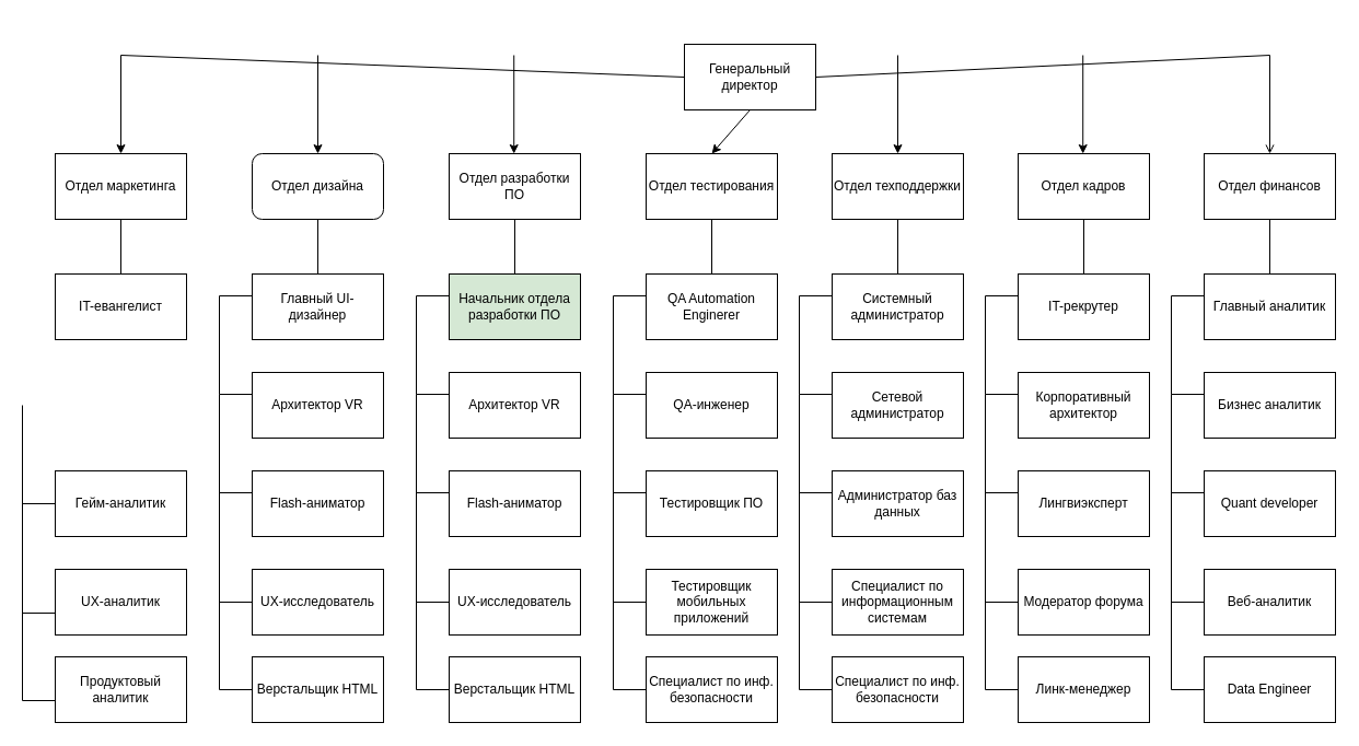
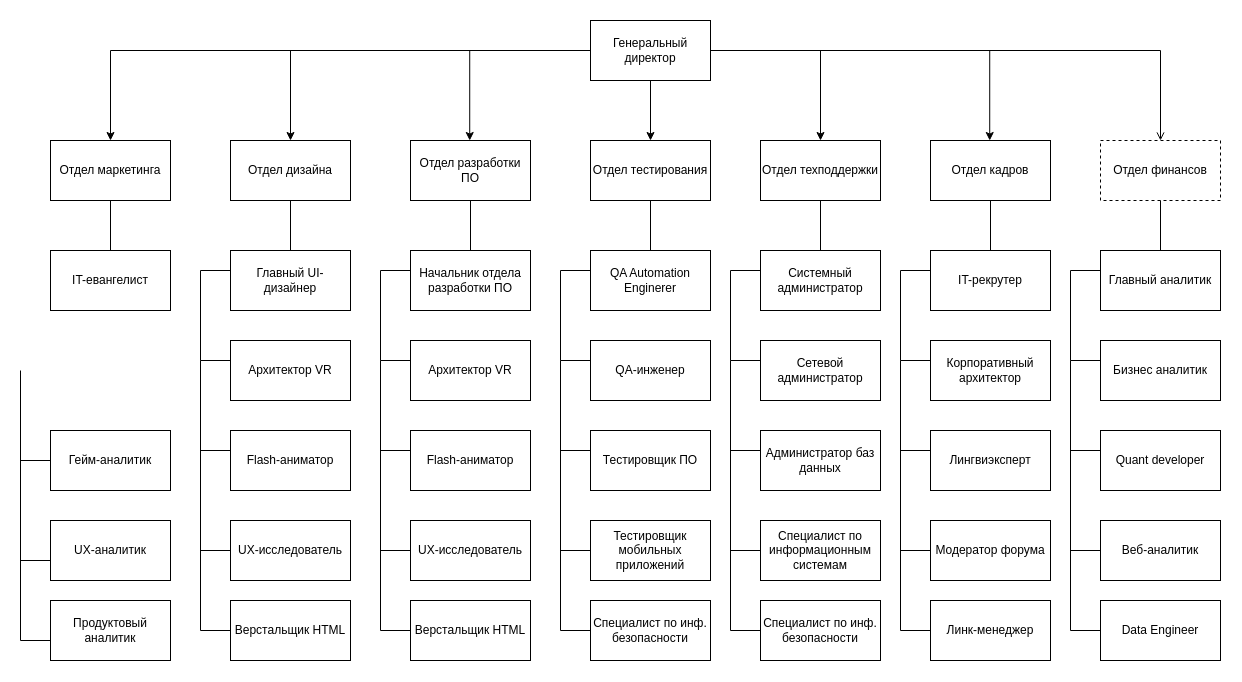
  <mxCell id="0" />
  <mxCell id="1" parent="0" />
- <mxCell id="2" value="Генеральный директор" style="rounded=0;whiteSpace=wrap;html=1;" vertex="1" parent="1"><mxGeometry x="625" y="40" width="120" height="60" as="geometry" /></mxCell>
+ <mxCell id="2" value="Генеральный директор" style="rounded=0;whiteSpace=wrap;html=1;" vertex="1" parent="1"><mxGeometry x="590" y="20" width="120" height="60" as="geometry" /></mxCell>
  <mxCell id="3" value="Отдел маркетинга" style="rounded=0;whiteSpace=wrap;html=1;" vertex="1" parent="1"><mxGeometry x="50" y="140" width="120" height="60" as="geometry" /></mxCell>
  <mxCell id="4" value="IT-евангелист" style="rounded=0;whiteSpace=wrap;html=1;" vertex="1" parent="1"><mxGeometry x="50" y="250" width="120" height="60" as="geometry" /></mxCell>
  <mxCell id="5" value="Гейм-аналитик" style="rounded=0;whiteSpace=wrap;html=1;" vertex="1" parent="1"><mxGeometry x="50" y="430" width="120" height="60" as="geometry" /></mxCell>
  <mxCell id="6" value="UX-аналитик" style="rounded=0;whiteSpace=wrap;html=1;" vertex="1" parent="1"><mxGeometry x="50" y="520" width="120" height="60" as="geometry" /></mxCell>
  <mxCell id="7" value="Продуктовый аналитик" style="rounded=0;whiteSpace=wrap;html=1;" vertex="1" parent="1"><mxGeometry x="50" y="600" width="120" height="60" as="geometry" /></mxCell>
- <mxCell id="8" value="Отдел дизайна" style="whiteSpace=wrap;html=1;rounded=1;" vertex="1" parent="1"><mxGeometry x="230" y="140" width="120" height="60" as="geometry" /></mxCell>
+ <mxCell id="8" value="Отдел дизайна" style="rounded=0;whiteSpace=wrap;html=1;" vertex="1" parent="1"><mxGeometry x="230" y="140" width="120" height="60" as="geometry" /></mxCell>
  <mxCell id="9" value="Главный UI-дизайнер" style="rounded=0;whiteSpace=wrap;html=1;" vertex="1" parent="1"><mxGeometry x="230" y="250" width="120" height="60" as="geometry" /></mxCell>
  <mxCell id="10" value="Архитектор VR" style="rounded=0;whiteSpace=wrap;html=1;" vertex="1" parent="1"><mxGeometry x="230" y="340" width="120" height="60" as="geometry" /></mxCell>
  <mxCell id="11" value="Flash-аниматор" style="rounded=0;whiteSpace=wrap;html=1;" vertex="1" parent="1"><mxGeometry x="230" y="430" width="120" height="60" as="geometry" /></mxCell>
  <mxCell id="12" value="UX-исследователь" style="rounded=0;whiteSpace=wrap;html=1;" vertex="1" parent="1"><mxGeometry x="230" y="520" width="120" height="60" as="geometry" /></mxCell>
  <mxCell id="13" value="Верстальщик HTML" style="rounded=0;whiteSpace=wrap;html=1;" vertex="1" parent="1"><mxGeometry x="230" y="600" width="120" height="60" as="geometry" /></mxCell>
  <mxCell id="14" value="Отдел разработки ПО" style="rounded=0;whiteSpace=wrap;html=1;" vertex="1" parent="1"><mxGeometry x="410" y="140" width="120" height="60" as="geometry" /></mxCell>
- <mxCell id="15" value="Начальник отдела разработки ПО" style="rounded=0;whiteSpace=wrap;html=1;fillColor=#d5e8d4;" vertex="1" parent="1"><mxGeometry x="410" y="250" width="120" height="60" as="geometry" /></mxCell>
+ <mxCell id="15" value="Начальник отдела разработки ПО" style="rounded=0;whiteSpace=wrap;html=1;" vertex="1" parent="1"><mxGeometry x="410" y="250" width="120" height="60" as="geometry" /></mxCell>
  <mxCell id="16" value="Архитектор VR" style="rounded=0;whiteSpace=wrap;html=1;" vertex="1" parent="1"><mxGeometry x="410" y="340" width="120" height="60" as="geometry" /></mxCell>
  <mxCell id="17" value="Flash-аниматор" style="rounded=0;whiteSpace=wrap;html=1;" vertex="1" parent="1"><mxGeometry x="410" y="430" width="120" height="60" as="geometry" /></mxCell>
  <mxCell id="18" value="UX-исследователь" style="rounded=0;whiteSpace=wrap;html=1;" vertex="1" parent="1"><mxGeometry x="410" y="520" width="120" height="60" as="geometry" /></mxCell>
  <mxCell id="19" value="Верстальщик HTML" style="rounded=0;whiteSpace=wrap;html=1;" vertex="1" parent="1"><mxGeometry x="410" y="600" width="120" height="60" as="geometry" /></mxCell>
  <mxCell id="20" value="Отдел тестирования" style="rounded=0;whiteSpace=wrap;html=1;" vertex="1" parent="1"><mxGeometry x="590" y="140" width="120" height="60" as="geometry" /></mxCell>
  <mxCell id="21" value="QA Automation Enginerer" style="rounded=0;whiteSpace=wrap;html=1;" vertex="1" parent="1"><mxGeometry x="590" y="250" width="120" height="60" as="geometry" /></mxCell>
  <mxCell id="22" value="QA-инженер" style="rounded=0;whiteSpace=wrap;html=1;" vertex="1" parent="1"><mxGeometry x="590" y="340" width="120" height="60" as="geometry" /></mxCell>
  <mxCell id="23" value="Тестировщик ПО" style="rounded=0;whiteSpace=wrap;html=1;" vertex="1" parent="1"><mxGeometry x="590" y="430" width="120" height="60" as="geometry" /></mxCell>
  <mxCell id="24" value="Тестировщик мобильных приложений" style="rounded=0;whiteSpace=wrap;html=1;" vertex="1" parent="1"><mxGeometry x="590" y="520" width="120" height="60" as="geometry" /></mxCell>
  <mxCell id="25" value="Специалист по инф. безопасности" style="rounded=0;whiteSpace=wrap;html=1;" vertex="1" parent="1"><mxGeometry x="590" y="600" width="120" height="60" as="geometry" /></mxCell>
  <mxCell id="26" value="Отдел техподдержки" style="rounded=0;whiteSpace=wrap;html=1;" vertex="1" parent="1"><mxGeometry x="760" y="140" width="120" height="60" as="geometry" /></mxCell>
  <mxCell id="27" value="Системный администратор" style="rounded=0;whiteSpace=wrap;html=1;" vertex="1" parent="1"><mxGeometry x="760" y="250" width="120" height="60" as="geometry" /></mxCell>
  <mxCell id="28" value="Сетевой администратор" style="rounded=0;whiteSpace=wrap;html=1;" vertex="1" parent="1"><mxGeometry x="760" y="340" width="120" height="60" as="geometry" /></mxCell>
  <mxCell id="29" value="Администратор баз данных" style="rounded=0;whiteSpace=wrap;html=1;" vertex="1" parent="1"><mxGeometry x="760" y="430" width="120" height="60" as="geometry" /></mxCell>
  <mxCell id="30" value="Специалист по информационным системам" style="rounded=0;whiteSpace=wrap;html=1;" vertex="1" parent="1"><mxGeometry x="760" y="520" width="120" height="60" as="geometry" /></mxCell>
  <mxCell id="31" value="Специалист по инф. безопасности" style="rounded=0;whiteSpace=wrap;html=1;" vertex="1" parent="1"><mxGeometry x="760" y="600" width="120" height="60" as="geometry" /></mxCell>
  <mxCell id="32" value="Отдел кадров" style="rounded=0;whiteSpace=wrap;html=1;" vertex="1" parent="1"><mxGeometry x="930" y="140" width="120" height="60" as="geometry" /></mxCell>
  <mxCell id="33" value="IT-рекрутер" style="rounded=0;whiteSpace=wrap;html=1;" vertex="1" parent="1"><mxGeometry x="930" y="250" width="120" height="60" as="geometry" /></mxCell>
  <mxCell id="34" value="Корпоративный архитектор" style="rounded=0;whiteSpace=wrap;html=1;" vertex="1" parent="1"><mxGeometry x="930" y="340" width="120" height="60" as="geometry" /></mxCell>
  <mxCell id="35" value="Лингвиэксперт" style="rounded=0;whiteSpace=wrap;html=1;" vertex="1" parent="1"><mxGeometry x="930" y="430" width="120" height="60" as="geometry" /></mxCell>
  <mxCell id="36" value="Модератор форума" style="rounded=0;whiteSpace=wrap;html=1;" vertex="1" parent="1"><mxGeometry x="930" y="520" width="120" height="60" as="geometry" /></mxCell>
  <mxCell id="37" value="Линк-менеджер" style="rounded=0;whiteSpace=wrap;html=1;" vertex="1" parent="1"><mxGeometry x="930" y="600" width="120" height="60" as="geometry" /></mxCell>
- <mxCell id="38" value="Отдел финансов" style="rounded=0;whiteSpace=wrap;html=1;" vertex="1" parent="1"><mxGeometry x="1100" y="140" width="120" height="60" as="geometry" /></mxCell>
+ <mxCell id="38" value="Отдел финансов" style="rounded=0;whiteSpace=wrap;html=1;dashed=1;" vertex="1" parent="1"><mxGeometry x="1100" y="140" width="120" height="60" as="geometry" /></mxCell>
  <mxCell id="39" value="Главный аналитик" style="rounded=0;whiteSpace=wrap;html=1;" vertex="1" parent="1"><mxGeometry x="1100" y="250" width="120" height="60" as="geometry" /></mxCell>
  <mxCell id="40" value="Бизнес аналитик" style="rounded=0;whiteSpace=wrap;html=1;" vertex="1" parent="1"><mxGeometry x="1100" y="340" width="120" height="60" as="geometry" /></mxCell>
  <mxCell id="41" value="Quant developer" style="rounded=0;whiteSpace=wrap;html=1;" vertex="1" parent="1"><mxGeometry x="1100" y="430" width="120" height="60" as="geometry" /></mxCell>
  <mxCell id="42" value="Веб-аналитик" style="rounded=0;whiteSpace=wrap;html=1;" vertex="1" parent="1"><mxGeometry x="1100" y="520" width="120" height="60" as="geometry" /></mxCell>
  <mxCell id="43" value="Data Engineer" style="rounded=0;whiteSpace=wrap;html=1;" vertex="1" parent="1"><mxGeometry x="1100" y="600" width="120" height="60" as="geometry" /></mxCell>
  <mxCell id="44" value="" style="endArrow=none;html=1;rounded=0;entryX=0.5;entryY=1;entryDx=0;entryDy=0;exitX=0.5;exitY=0;exitDx=0;exitDy=0;" edge="1" parent="1" source="4" target="3"><mxGeometry width="50" height="50" relative="1" as="geometry"><mxPoint x="870" y="400" as="sourcePoint" /><mxPoint x="920" y="350" as="targetPoint" /></mxGeometry></mxCell>
  <mxCell id="45" value="" style="endArrow=none;html=1;rounded=0;exitX=0;exitY=0.5;exitDx=0;exitDy=0;" edge="1" parent="1" source="5"><mxGeometry width="50" height="50" relative="1" as="geometry"><mxPoint x="870" y="400" as="sourcePoint" /><mxPoint x="20" y="370" as="targetPoint" /><Array as="points"><mxPoint x="20" y="460" /></Array></mxGeometry></mxCell>
  <mxCell id="46" value="" style="endArrow=none;html=1;rounded=0;exitX=0;exitY=0.5;exitDx=0;exitDy=0;" edge="1" parent="1"><mxGeometry width="50" height="50" relative="1" as="geometry"><mxPoint x="50" y="640" as="sourcePoint" /><mxPoint x="20" y="550" as="targetPoint" /><Array as="points"><mxPoint x="20" y="640" /></Array></mxGeometry></mxCell>
  <mxCell id="47" value="" style="endArrow=none;html=1;rounded=0;exitX=0;exitY=0.5;exitDx=0;exitDy=0;" edge="1" parent="1"><mxGeometry width="50" height="50" relative="1" as="geometry"><mxPoint x="50" y="560" as="sourcePoint" /><mxPoint x="20" y="450" as="targetPoint" /><Array as="points"><mxPoint x="20" y="560" /></Array></mxGeometry></mxCell>
  <mxCell id="48" value="" style="endArrow=none;html=1;rounded=0;entryX=0;entryY=0.5;entryDx=0;entryDy=0;exitX=0;exitY=0.5;exitDx=0;exitDy=0;" edge="1" parent="1"><mxGeometry width="50" height="50" relative="1" as="geometry"><mxPoint x="230" y="360" as="sourcePoint" /><mxPoint x="230" y="270" as="targetPoint" /><Array as="points"><mxPoint x="200" y="360" /><mxPoint x="200" y="270" /></Array></mxGeometry></mxCell>
  <mxCell id="49" value="" style="endArrow=none;html=1;rounded=0;exitX=0;exitY=0.5;exitDx=0;exitDy=0;" edge="1" parent="1"><mxGeometry width="50" height="50" relative="1" as="geometry"><mxPoint x="230" y="450" as="sourcePoint" /><mxPoint x="200" y="360" as="targetPoint" /><Array as="points"><mxPoint x="200" y="450" /></Array></mxGeometry></mxCell>
  <mxCell id="50" value="" style="endArrow=none;html=1;rounded=0;exitX=0;exitY=0.5;exitDx=0;exitDy=0;" edge="1" parent="1"><mxGeometry width="50" height="50" relative="1" as="geometry"><mxPoint x="230" y="630" as="sourcePoint" /><mxPoint x="200" y="540" as="targetPoint" /><Array as="points"><mxPoint x="200" y="630" /></Array></mxGeometry></mxCell>
  <mxCell id="51" value="" style="endArrow=none;html=1;rounded=0;exitX=0;exitY=0.5;exitDx=0;exitDy=0;" edge="1" parent="1"><mxGeometry width="50" height="50" relative="1" as="geometry"><mxPoint x="230" y="550" as="sourcePoint" /><mxPoint x="200" y="440" as="targetPoint" /><Array as="points"><mxPoint x="200" y="550" /></Array></mxGeometry></mxCell>
  <mxCell id="52" value="" style="endArrow=none;html=1;rounded=0;entryX=0;entryY=0.5;entryDx=0;entryDy=0;exitX=0;exitY=0.5;exitDx=0;exitDy=0;" edge="1" parent="1"><mxGeometry width="50" height="50" relative="1" as="geometry"><mxPoint x="410" y="360" as="sourcePoint" /><mxPoint x="410" y="270" as="targetPoint" /><Array as="points"><mxPoint x="380" y="360" /><mxPoint x="380" y="270" /></Array></mxGeometry></mxCell>
  <mxCell id="53" value="" style="endArrow=none;html=1;rounded=0;exitX=0;exitY=0.5;exitDx=0;exitDy=0;" edge="1" parent="1"><mxGeometry width="50" height="50" relative="1" as="geometry"><mxPoint x="410" y="450" as="sourcePoint" /><mxPoint x="380" y="360" as="targetPoint" /><Array as="points"><mxPoint x="380" y="450" /></Array></mxGeometry></mxCell>
  <mxCell id="54" value="" style="endArrow=none;html=1;rounded=0;exitX=0;exitY=0.5;exitDx=0;exitDy=0;" edge="1" parent="1"><mxGeometry width="50" height="50" relative="1" as="geometry"><mxPoint x="410" y="630" as="sourcePoint" /><mxPoint x="380" y="540" as="targetPoint" /><Array as="points"><mxPoint x="380" y="630" /></Array></mxGeometry></mxCell>
  <mxCell id="55" value="" style="endArrow=none;html=1;rounded=0;exitX=0;exitY=0.5;exitDx=0;exitDy=0;" edge="1" parent="1"><mxGeometry width="50" height="50" relative="1" as="geometry"><mxPoint x="410" y="550" as="sourcePoint" /><mxPoint x="380" y="440" as="targetPoint" /><Array as="points"><mxPoint x="380" y="550" /></Array></mxGeometry></mxCell>
  <mxCell id="56" value="" style="endArrow=none;html=1;rounded=0;entryX=0;entryY=0.5;entryDx=0;entryDy=0;exitX=0;exitY=0.5;exitDx=0;exitDy=0;" edge="1" parent="1"><mxGeometry width="50" height="50" relative="1" as="geometry"><mxPoint x="590" y="360" as="sourcePoint" /><mxPoint x="590" y="270" as="targetPoint" /><Array as="points"><mxPoint x="560" y="360" /><mxPoint x="560" y="270" /></Array></mxGeometry></mxCell>
  <mxCell id="57" value="" style="endArrow=none;html=1;rounded=0;exitX=0;exitY=0.5;exitDx=0;exitDy=0;" edge="1" parent="1"><mxGeometry width="50" height="50" relative="1" as="geometry"><mxPoint x="590" y="450" as="sourcePoint" /><mxPoint x="560" y="360" as="targetPoint" /><Array as="points"><mxPoint x="560" y="450" /></Array></mxGeometry></mxCell>
  <mxCell id="58" value="" style="endArrow=none;html=1;rounded=0;exitX=0;exitY=0.5;exitDx=0;exitDy=0;" edge="1" parent="1"><mxGeometry width="50" height="50" relative="1" as="geometry"><mxPoint x="590" y="630" as="sourcePoint" /><mxPoint x="560" y="540" as="targetPoint" /><Array as="points"><mxPoint x="560" y="630" /></Array></mxGeometry></mxCell>
  <mxCell id="59" value="" style="endArrow=none;html=1;rounded=0;exitX=0;exitY=0.5;exitDx=0;exitDy=0;" edge="1" parent="1"><mxGeometry width="50" height="50" relative="1" as="geometry"><mxPoint x="590" y="550" as="sourcePoint" /><mxPoint x="560" y="440" as="targetPoint" /><Array as="points"><mxPoint x="560" y="550" /></Array></mxGeometry></mxCell>
  <mxCell id="60" value="" style="endArrow=none;html=1;rounded=0;entryX=0;entryY=0.5;entryDx=0;entryDy=0;exitX=0;exitY=0.5;exitDx=0;exitDy=0;" edge="1" parent="1"><mxGeometry width="50" height="50" relative="1" as="geometry"><mxPoint x="760" y="360" as="sourcePoint" /><mxPoint x="760" y="270" as="targetPoint" /><Array as="points"><mxPoint x="730" y="360" /><mxPoint x="730" y="270" /></Array></mxGeometry></mxCell>
  <mxCell id="61" value="" style="endArrow=none;html=1;rounded=0;exitX=0;exitY=0.5;exitDx=0;exitDy=0;" edge="1" parent="1"><mxGeometry width="50" height="50" relative="1" as="geometry"><mxPoint x="760" y="450" as="sourcePoint" /><mxPoint x="730" y="360" as="targetPoint" /><Array as="points"><mxPoint x="730" y="450" /></Array></mxGeometry></mxCell>
  <mxCell id="62" value="" style="endArrow=none;html=1;rounded=0;exitX=0;exitY=0.5;exitDx=0;exitDy=0;" edge="1" parent="1"><mxGeometry width="50" height="50" relative="1" as="geometry"><mxPoint x="760" y="630" as="sourcePoint" /><mxPoint x="730" y="540" as="targetPoint" /><Array as="points"><mxPoint x="730" y="630" /></Array></mxGeometry></mxCell>
  <mxCell id="63" value="" style="endArrow=none;html=1;rounded=0;exitX=0;exitY=0.5;exitDx=0;exitDy=0;" edge="1" parent="1"><mxGeometry width="50" height="50" relative="1" as="geometry"><mxPoint x="760" y="550" as="sourcePoint" /><mxPoint x="730" y="440" as="targetPoint" /><Array as="points"><mxPoint x="730" y="550" /></Array></mxGeometry></mxCell>
  <mxCell id="64" value="" style="endArrow=none;html=1;rounded=0;entryX=0;entryY=0.5;entryDx=0;entryDy=0;exitX=0;exitY=0.5;exitDx=0;exitDy=0;" edge="1" parent="1"><mxGeometry width="50" height="50" relative="1" as="geometry"><mxPoint x="930" y="360" as="sourcePoint" /><mxPoint x="930" y="270" as="targetPoint" /><Array as="points"><mxPoint x="900" y="360" /><mxPoint x="900" y="270" /></Array></mxGeometry></mxCell>
  <mxCell id="65" value="" style="endArrow=none;html=1;rounded=0;exitX=0;exitY=0.5;exitDx=0;exitDy=0;" edge="1" parent="1"><mxGeometry width="50" height="50" relative="1" as="geometry"><mxPoint x="930" y="450" as="sourcePoint" /><mxPoint x="900" y="360" as="targetPoint" /><Array as="points"><mxPoint x="900" y="450" /></Array></mxGeometry></mxCell>
  <mxCell id="66" value="" style="endArrow=none;html=1;rounded=0;exitX=0;exitY=0.5;exitDx=0;exitDy=0;" edge="1" parent="1"><mxGeometry width="50" height="50" relative="1" as="geometry"><mxPoint x="930" y="630" as="sourcePoint" /><mxPoint x="900" y="540" as="targetPoint" /><Array as="points"><mxPoint x="900" y="630" /></Array></mxGeometry></mxCell>
  <mxCell id="67" value="" style="endArrow=none;html=1;rounded=0;exitX=0;exitY=0.5;exitDx=0;exitDy=0;" edge="1" parent="1"><mxGeometry width="50" height="50" relative="1" as="geometry"><mxPoint x="930" y="550" as="sourcePoint" /><mxPoint x="900" y="440" as="targetPoint" /><Array as="points"><mxPoint x="900" y="550" /></Array></mxGeometry></mxCell>
  <mxCell id="68" value="" style="endArrow=none;html=1;rounded=0;entryX=0;entryY=0.5;entryDx=0;entryDy=0;exitX=0;exitY=0.5;exitDx=0;exitDy=0;" edge="1" parent="1"><mxGeometry width="50" height="50" relative="1" as="geometry"><mxPoint x="1100" y="360" as="sourcePoint" /><mxPoint x="1100" y="270" as="targetPoint" /><Array as="points"><mxPoint x="1070" y="360" /><mxPoint x="1070" y="270" /></Array></mxGeometry></mxCell>
  <mxCell id="69" value="" style="endArrow=none;html=1;rounded=0;exitX=0;exitY=0.5;exitDx=0;exitDy=0;" edge="1" parent="1"><mxGeometry width="50" height="50" relative="1" as="geometry"><mxPoint x="1100" y="450" as="sourcePoint" /><mxPoint x="1070" y="360" as="targetPoint" /><Array as="points"><mxPoint x="1070" y="450" /></Array></mxGeometry></mxCell>
  <mxCell id="70" value="" style="endArrow=none;html=1;rounded=0;exitX=0;exitY=0.5;exitDx=0;exitDy=0;" edge="1" parent="1"><mxGeometry width="50" height="50" relative="1" as="geometry"><mxPoint x="1100" y="630" as="sourcePoint" /><mxPoint x="1070" y="540" as="targetPoint" /><Array as="points"><mxPoint x="1070" y="630" /></Array></mxGeometry></mxCell>
  <mxCell id="71" value="" style="endArrow=none;html=1;rounded=0;exitX=0;exitY=0.5;exitDx=0;exitDy=0;" edge="1" parent="1"><mxGeometry width="50" height="50" relative="1" as="geometry"><mxPoint x="1100" y="550" as="sourcePoint" /><mxPoint x="1070" y="440" as="targetPoint" /><Array as="points"><mxPoint x="1070" y="550" /></Array></mxGeometry></mxCell>
  <mxCell id="72" value="" style="endArrow=none;html=1;rounded=0;exitX=0.5;exitY=0;exitDx=0;exitDy=0;" edge="1" parent="1" source="9" target="8"><mxGeometry width="50" height="50" relative="1" as="geometry"><mxPoint x="870" y="400" as="sourcePoint" /><mxPoint x="920" y="350" as="targetPoint" /></mxGeometry></mxCell>
  <mxCell id="73" value="" style="endArrow=none;html=1;rounded=0;exitX=0.5;exitY=0;exitDx=0;exitDy=0;entryX=0.5;entryY=1;entryDx=0;entryDy=0;" edge="1" parent="1" source="15" target="14"><mxGeometry width="50" height="50" relative="1" as="geometry"><mxPoint x="870" y="400" as="sourcePoint" /><mxPoint x="920" y="350" as="targetPoint" /></mxGeometry></mxCell>
  <mxCell id="74" value="" style="endArrow=none;html=1;rounded=0;exitX=0.5;exitY=0;exitDx=0;exitDy=0;entryX=0.5;entryY=1;entryDx=0;entryDy=0;" edge="1" parent="1" source="21" target="20"><mxGeometry width="50" height="50" relative="1" as="geometry"><mxPoint x="870" y="400" as="sourcePoint" /><mxPoint x="920" y="350" as="targetPoint" /></mxGeometry></mxCell>
  <mxCell id="75" value="" style="endArrow=none;html=1;rounded=0;entryX=0.5;entryY=1;entryDx=0;entryDy=0;exitX=0.5;exitY=0;exitDx=0;exitDy=0;" edge="1" parent="1" source="27" target="26"><mxGeometry width="50" height="50" relative="1" as="geometry"><mxPoint x="870" y="400" as="sourcePoint" /><mxPoint x="920" y="350" as="targetPoint" /></mxGeometry></mxCell>
  <mxCell id="76" value="" style="endArrow=none;html=1;rounded=0;entryX=0.5;entryY=1;entryDx=0;entryDy=0;exitX=0.5;exitY=0;exitDx=0;exitDy=0;" edge="1" parent="1" source="33" target="32"><mxGeometry width="50" height="50" relative="1" as="geometry"><mxPoint x="870" y="400" as="sourcePoint" /><mxPoint x="920" y="350" as="targetPoint" /></mxGeometry></mxCell>
  <mxCell id="77" value="" style="endArrow=none;html=1;rounded=0;entryX=0.5;entryY=1;entryDx=0;entryDy=0;exitX=0.5;exitY=0;exitDx=0;exitDy=0;" edge="1" parent="1" source="39" target="38"><mxGeometry width="50" height="50" relative="1" as="geometry"><mxPoint x="870" y="400" as="sourcePoint" /><mxPoint x="920" y="350" as="targetPoint" /></mxGeometry></mxCell>
  <mxCell id="78" value="" style="endArrow=classic;html=1;rounded=0;exitX=0.5;exitY=1;exitDx=0;exitDy=0;entryX=0.5;entryY=0;entryDx=0;entryDy=0;" edge="1" parent="1" source="2" target="20"><mxGeometry width="50" height="50" relative="1" as="geometry"><mxPoint x="870" y="400" as="sourcePoint" /><mxPoint x="920" y="350" as="targetPoint" /></mxGeometry></mxCell>
  <mxCell id="79" value="" style="endArrow=classic;html=1;rounded=0;exitX=0;exitY=0.5;exitDx=0;exitDy=0;entryX=0.5;entryY=0;entryDx=0;entryDy=0;" edge="1" parent="1" source="2" target="3"><mxGeometry width="50" height="50" relative="1" as="geometry"><mxPoint x="660" y="90" as="sourcePoint" /><mxPoint x="660" y="150" as="targetPoint" /><Array as="points"><mxPoint x="110" y="50" /></Array></mxGeometry></mxCell>
  <mxCell id="80" value="" style="endArrow=classic;html=1;rounded=0;entryX=0.5;entryY=0;entryDx=0;entryDy=0;" edge="1" parent="1" target="8"><mxGeometry width="50" height="50" relative="1" as="geometry"><mxPoint x="290" y="50" as="sourcePoint" /><mxPoint x="920" y="350" as="targetPoint" /></mxGeometry></mxCell>
  <mxCell id="81" value="" style="endArrow=classic;html=1;rounded=0;entryX=0.5;entryY=0;entryDx=0;entryDy=0;" edge="1" parent="1"><mxGeometry width="50" height="50" relative="1" as="geometry"><mxPoint x="469.23" y="50" as="sourcePoint" /><mxPoint x="469.23" y="140" as="targetPoint" /></mxGeometry></mxCell>
  <mxCell id="82" value="" style="endArrow=open;html=1;rounded=0;exitX=1;exitY=0.5;exitDx=0;exitDy=0;entryX=0.5;entryY=0;entryDx=0;entryDy=0;" edge="1" parent="1" source="2" target="38"><mxGeometry width="50" height="50" relative="1" as="geometry"><mxPoint x="870" y="400" as="sourcePoint" /><mxPoint x="920" y="350" as="targetPoint" /><Array as="points"><mxPoint x="1160" y="50" /></Array></mxGeometry></mxCell>
  <mxCell id="83" value="" style="endArrow=classic;html=1;rounded=0;entryX=0.5;entryY=0;entryDx=0;entryDy=0;" edge="1" parent="1" target="26"><mxGeometry width="50" height="50" relative="1" as="geometry"><mxPoint x="820" y="50" as="sourcePoint" /><mxPoint x="920" y="350" as="targetPoint" /></mxGeometry></mxCell>
  <mxCell id="84" value="" style="endArrow=classic;html=1;rounded=0;entryX=0.5;entryY=0;entryDx=0;entryDy=0;" edge="1" parent="1"><mxGeometry width="50" height="50" relative="1" as="geometry"><mxPoint x="989.23" y="50" as="sourcePoint" /><mxPoint x="989.23" y="140" as="targetPoint" /></mxGeometry></mxCell>
